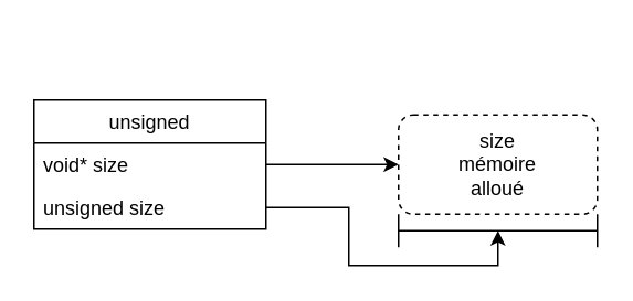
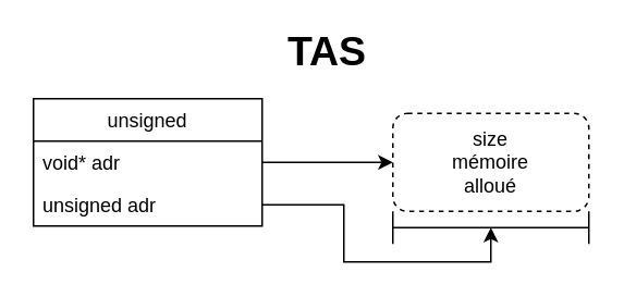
  <mxCell id="0" />
  <mxCell id="1" parent="0" />
+ <mxCell id="2" value="&lt;b&gt;&lt;font style=&quot;font-size: 25px&quot;&gt;TAS&lt;/font&gt;&lt;/b&gt;" style="text;html=1;strokeColor=none;fillColor=none;align=center;verticalAlign=middle;whiteSpace=wrap;rounded=0;" vertex="1" parent="1"><mxGeometry x="180" y="20" width="40" height="20" as="geometry" /></mxCell>
  <mxCell id="3" value="unsigned" style="swimlane;fontStyle=0;childLayout=stackLayout;horizontal=1;startSize=26;fillColor=none;horizontalStack=0;resizeParent=1;resizeParentMax=0;resizeLast=0;collapsible=1;marginBottom=0;" vertex="1" parent="1"><mxGeometry x="20" y="60" width="140" height="78" as="geometry" /></mxCell>
- <mxCell id="4" value="void* size" style="text;strokeColor=none;fillColor=none;align=left;verticalAlign=top;spacingLeft=4;spacingRight=4;overflow=hidden;rotatable=0;points=[[0,0.5],[1,0.5]];portConstraint=eastwest;" vertex="1" parent="3"><mxGeometry y="26" width="140" height="26" as="geometry" /></mxCell>
- <mxCell id="5" value="unsigned size" style="text;strokeColor=none;fillColor=none;align=left;verticalAlign=top;spacingLeft=4;spacingRight=4;overflow=hidden;rotatable=0;points=[[0,0.5],[1,0.5]];portConstraint=eastwest;" vertex="1" parent="3"><mxGeometry y="52" width="140" height="26" as="geometry" /></mxCell>
+ <mxCell id="4" value="void* adr" style="text;strokeColor=none;fillColor=none;align=left;verticalAlign=top;spacingLeft=4;spacingRight=4;overflow=hidden;rotatable=0;points=[[0,0.5],[1,0.5]];portConstraint=eastwest;" vertex="1" parent="3"><mxGeometry y="26" width="140" height="26" as="geometry" /></mxCell>
+ <mxCell id="5" value="unsigned adr" style="text;strokeColor=none;fillColor=none;align=left;verticalAlign=top;spacingLeft=4;spacingRight=4;overflow=hidden;rotatable=0;points=[[0,0.5],[1,0.5]];portConstraint=eastwest;" vertex="1" parent="3"><mxGeometry y="52" width="140" height="26" as="geometry" /></mxCell>
  <mxCell id="6" value="" style="rounded=1;whiteSpace=wrap;html=1;dashed=1;glass=0;shadow=0;comic=0;" vertex="1" parent="1"><mxGeometry x="240" y="69" width="120" height="60" as="geometry" /></mxCell>
  <mxCell id="7" value="" style="shape=crossbar;whiteSpace=wrap;html=1;rounded=1;shadow=0;glass=0;comic=0;" vertex="1" parent="1"><mxGeometry x="240" y="129" width="120" height="20" as="geometry" /></mxCell>
  <mxCell id="8" value="size mémoire alloué" style="text;html=1;strokeColor=none;fillColor=none;align=center;verticalAlign=middle;whiteSpace=wrap;rounded=0;shadow=0;glass=0;comic=0;" vertex="1" parent="1"><mxGeometry x="280" y="89" width="40" height="20" as="geometry" /></mxCell>
  <mxCell id="9" style="edgeStyle=orthogonalEdgeStyle;rounded=0;orthogonalLoop=1;jettySize=auto;html=1;exitX=1;exitY=0.5;exitDx=0;exitDy=0;entryX=0.5;entryY=0.5;entryDx=0;entryDy=0;entryPerimeter=0;" edge="1" parent="1" source="5" target="7"><mxGeometry relative="1" as="geometry"><Array as="points"><mxPoint x="210" y="125" /><mxPoint x="210" y="160" /><mxPoint x="300" y="160" /></Array></mxGeometry></mxCell>
  <mxCell id="10" style="edgeStyle=orthogonalEdgeStyle;rounded=0;orthogonalLoop=1;jettySize=auto;html=1;exitX=1;exitY=0.5;exitDx=0;exitDy=0;entryX=0;entryY=0.5;entryDx=0;entryDy=0;" edge="1" parent="1" source="4" target="6"><mxGeometry relative="1" as="geometry" /></mxCell>
